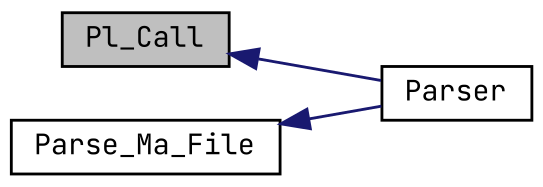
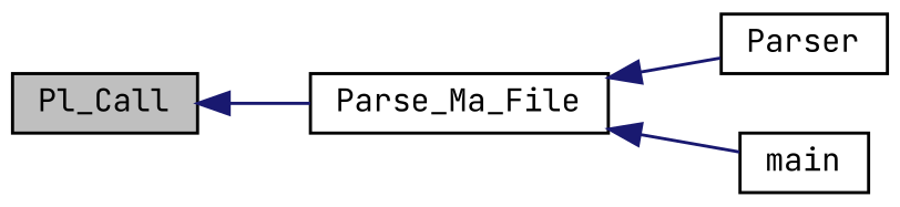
  digraph {
    fontname="JetBrains Mono"
    rankdir=LR
    node [color=black fillcolor=white fontname="JetBrains Mono" fontsize=10 shape=record style=filled]
    edge [color=midnightblue dir=back fontname="JetBrains Mono" fontsize=10 labelfontname=Helvetica labelfontsize=10 style=solid]
    n1 [fillcolor=grey75 fontcolor=black height=0.2 label=Pl_Call width=0.4]
    n2 [height=0.2 label=Parser width=0.4]
    n3 [height=0.2 label=Parse_Ma_File width=0.4]
-   n1 -> n2
+   n4 [height=0.2 label=main width=0.4]
+   n1 -> n3
    n3 -> n2
+   n3 -> n4
  }
